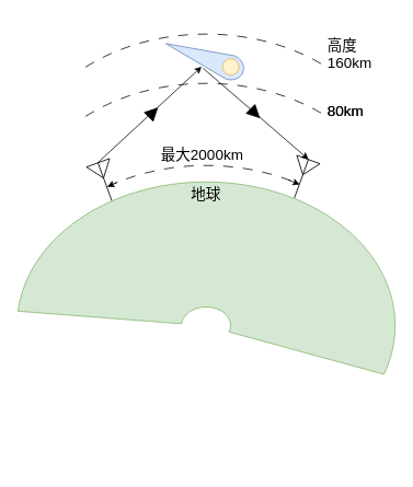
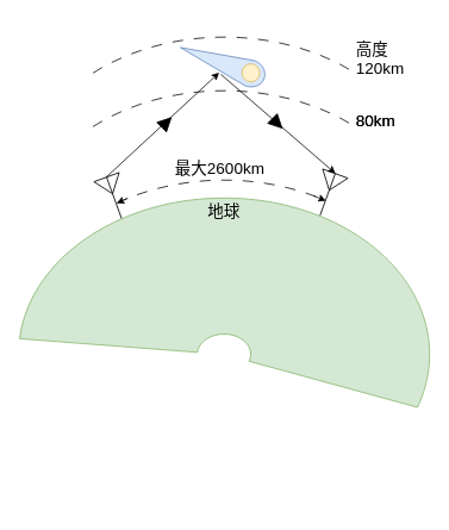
  <mxCell id="0" />
  <mxCell id="1" parent="0" />
  <mxCell id="2" value="" style="verticalLabelPosition=bottom;shadow=0;dashed=0;align=center;html=1;verticalAlign=top;shape=mxgraph.electrical.radio.aerial_-_antenna_2;rotation=340;" vertex="1" parent="1"><mxGeometry x="112" y="196" width="30" height="50" as="geometry" /></mxCell>
  <mxCell id="3" value="" style="verticalLabelPosition=bottom;shadow=0;dashed=0;align=center;html=1;verticalAlign=top;shape=mxgraph.electrical.radio.aerial_-_antenna_2;rotation=20;" vertex="1" parent="1"><mxGeometry x="351" y="192" width="30" height="50" as="geometry" /></mxCell>
  <mxCell id="4" value="&lt;font style=&quot;font-size: 18px;&quot;&gt;地球&lt;/font&gt;" style="text;html=1;align=center;verticalAlign=middle;whiteSpace=wrap;rounded=0;" vertex="1" parent="1"><mxGeometry x="215" y="226" width="60" height="30" as="geometry" /></mxCell>
  <mxCell id="5" value="" style="verticalLabelPosition=bottom;verticalAlign=top;html=1;shape=mxgraph.basic.arc;startAngle=0.89;endAngle=0.109;dashed=1;dashPattern=12 12;" vertex="1" parent="1"><mxGeometry x="20" y="41" width="460" height="350" as="geometry" /></mxCell>
  <mxCell id="6" value="" style="verticalLabelPosition=bottom;verticalAlign=top;html=1;shape=mxgraph.basic.arc;startAngle=0.89;endAngle=0.109;dashed=1;dashPattern=12 12;" vertex="1" parent="1"><mxGeometry x="20" y="101" width="460" height="350" as="geometry" /></mxCell>
  <mxCell id="7" value="" style="verticalLabelPosition=bottom;verticalAlign=top;html=1;shape=mxgraph.basic.arc;startAngle=0.913;endAngle=0.082;dashed=1;dashPattern=12 12;" vertex="1" parent="1"><mxGeometry x="20" y="201" width="460" height="350" as="geometry" /></mxCell>
  <mxCell id="8" value="" style="endArrow=classic;html=1;rounded=0;entryX=0.518;entryY=0.717;entryDx=0;entryDy=0;entryPerimeter=0;exitX=0.715;exitY=0.05;exitDx=0;exitDy=0;exitPerimeter=0;" edge="1" parent="1"><mxGeometry width="50" height="50" relative="1" as="geometry"><mxPoint x="350" y="218.5" as="sourcePoint" /><mxPoint x="363.897" y="224.19" as="targetPoint" /></mxGeometry></mxCell>
  <mxCell id="9" value="" style="endArrow=classic;html=1;rounded=0;entryX=0.523;entryY=0.629;entryDx=0;entryDy=0;entryPerimeter=0;exitX=0.266;exitY=0.058;exitDx=0;exitDy=0;exitPerimeter=0;" edge="1" parent="1" source="7" target="2"><mxGeometry width="50" height="50" relative="1" as="geometry"><mxPoint x="130" y="213.15" as="sourcePoint" /><mxPoint x="143.897" y="218.84" as="targetPoint" /></mxGeometry></mxCell>
  <mxCell id="10" value="" style="verticalLabelPosition=bottom;verticalAlign=top;html=1;shape=mxgraph.basic.cone2;dx=0.5;dy=0.83;rotation=-69.7;fillColor=#dae8fc;strokeColor=#6c8ebf;" vertex="1" parent="1"><mxGeometry x="233" y="20" width="30" height="100" as="geometry" /></mxCell>
  <mxCell id="11" value="" style="ellipse;whiteSpace=wrap;html=1;aspect=fixed;fillColor=#fff2cc;strokeColor=#d6b656;" vertex="1" parent="1"><mxGeometry x="270" y="71" width="20" height="20" as="geometry" /></mxCell>
  <mxCell id="12" value="&lt;font style=&quot;font-size: 18px;&quot;&gt;80km&lt;/font&gt;" style="text;html=1;align=center;verticalAlign=middle;whiteSpace=wrap;rounded=0;" vertex="1" parent="1"><mxGeometry x="390" y="120" width="60" height="30" as="geometry" /></mxCell>
- <mxCell id="13" value="&lt;div style=&quot;text-align: left;&quot;&gt;&lt;span style=&quot;font-size: 18px;&quot;&gt;高度&lt;/span&gt;&lt;/div&gt;&lt;font style=&quot;font-size: 18px;&quot;&gt;160km&lt;/font&gt;" style="text;html=1;align=center;verticalAlign=middle;whiteSpace=wrap;rounded=0;" vertex="1" parent="1"><mxGeometry x="395" y="51" width="60" height="30" as="geometry" /></mxCell>
- <mxCell id="14" value="&lt;span style=&quot;font-size: 18px;&quot;&gt;最大2000km&lt;/span&gt;" style="text;html=1;align=center;verticalAlign=middle;whiteSpace=wrap;rounded=0;" vertex="1" parent="1"><mxGeometry x="187.5" y="173.5" width="115" height="30" as="geometry" /></mxCell>
+ <mxCell id="13" value="&lt;div style=&quot;text-align: left;&quot;&gt;&lt;span style=&quot;font-size: 18px;&quot;&gt;高度&lt;/span&gt;&lt;/div&gt;&lt;font style=&quot;font-size: 18px;&quot;&gt;120km&lt;/font&gt;" style="text;html=1;align=center;verticalAlign=middle;whiteSpace=wrap;rounded=0;" vertex="1" parent="1"><mxGeometry x="395" y="51" width="60" height="30" as="geometry" /></mxCell>
+ <mxCell id="14" value="&lt;span style=&quot;font-size: 18px;&quot;&gt;最大2600km&lt;/span&gt;" style="text;html=1;align=center;verticalAlign=middle;whiteSpace=wrap;rounded=0;" vertex="1" parent="1"><mxGeometry x="187.5" y="173.5" width="115" height="30" as="geometry" /></mxCell>
  <mxCell id="15" value="" style="endArrow=classic;html=1;rounded=0;exitX=0.5;exitY=0;exitDx=0;exitDy=0;exitPerimeter=0;entryX=0.122;entryY=0.505;entryDx=0;entryDy=0;entryPerimeter=0;" edge="1" parent="1" source="2" target="10"><mxGeometry width="50" height="50" relative="1" as="geometry"><mxPoint x="210" y="161" as="sourcePoint" /><mxPoint x="260" y="111" as="targetPoint" /></mxGeometry></mxCell>
  <mxCell id="16" value="" style="endArrow=classic;html=1;rounded=0;exitX=0.086;exitY=0.529;exitDx=0;exitDy=0;exitPerimeter=0;entryX=0.5;entryY=0;entryDx=0;entryDy=0;entryPerimeter=0;" edge="1" parent="1" source="10" target="3"><mxGeometry width="50" height="50" relative="1" as="geometry"><mxPoint x="128" y="208" as="sourcePoint" /><mxPoint x="255" y="91" as="targetPoint" /></mxGeometry></mxCell>
  <mxCell id="17" value="" style="triangle;whiteSpace=wrap;html=1;fillColor=#000000;rotation=-45;" vertex="1" parent="1"><mxGeometry x="178" y="129" width="15" height="15" as="geometry" /></mxCell>
  <mxCell id="18" value="" style="triangle;whiteSpace=wrap;html=1;fillColor=#000000;rotation=-45;direction=south;" vertex="1" parent="1"><mxGeometry x="302" y="130" width="15" height="15" as="geometry" /></mxCell>
  <mxCell id="19" value="" style="verticalLabelPosition=bottom;verticalAlign=top;html=1;shape=mxgraph.basic.partConcEllipse;startAngle=0.766;endAngle=0.305;arcWidth=0.87;fillColor=#d5e8d4;strokeColor=#82b366;" vertex="1" parent="1"><mxGeometry x="20" y="221" width="460" height="350" as="geometry" /></mxCell>
  <mxCell id="20" value="&lt;font style=&quot;font-size: 18px;&quot;&gt;80km&lt;/font&gt;" style="text;html=1;align=center;verticalAlign=middle;whiteSpace=wrap;rounded=0;" vertex="1" parent="1"><mxGeometry x="390" y="120" width="60" height="30" as="geometry" /></mxCell>
  <mxCell id="21" value="&lt;span style=&quot;font-size: 18px;&quot;&gt;地球&lt;/span&gt;" style="text;html=1;align=center;verticalAlign=middle;whiteSpace=wrap;rounded=0;" vertex="1" parent="1"><mxGeometry x="220" y="221" width="60" height="30" as="geometry" /></mxCell>
